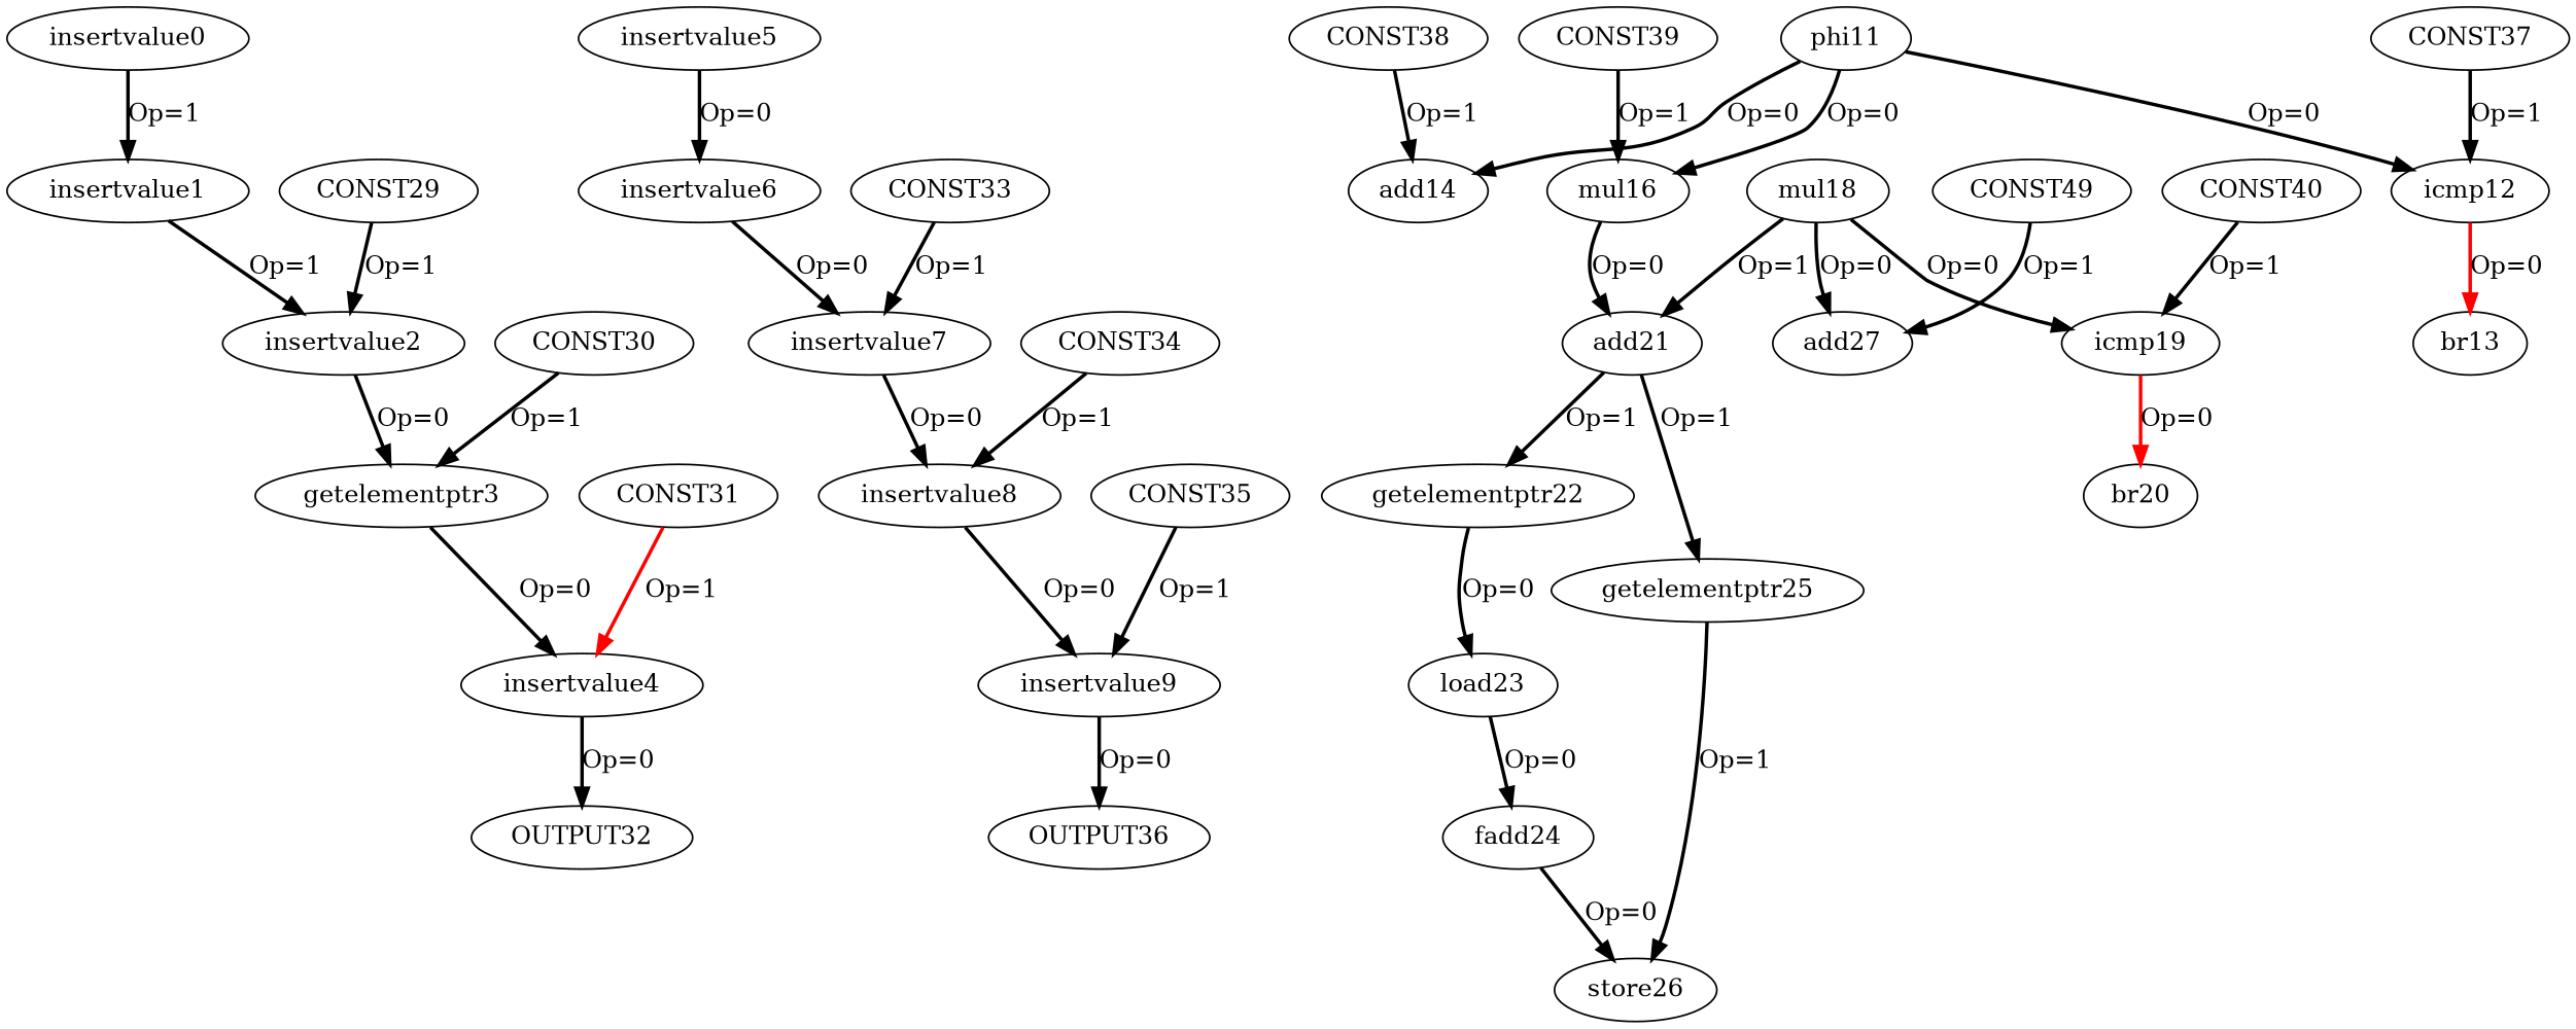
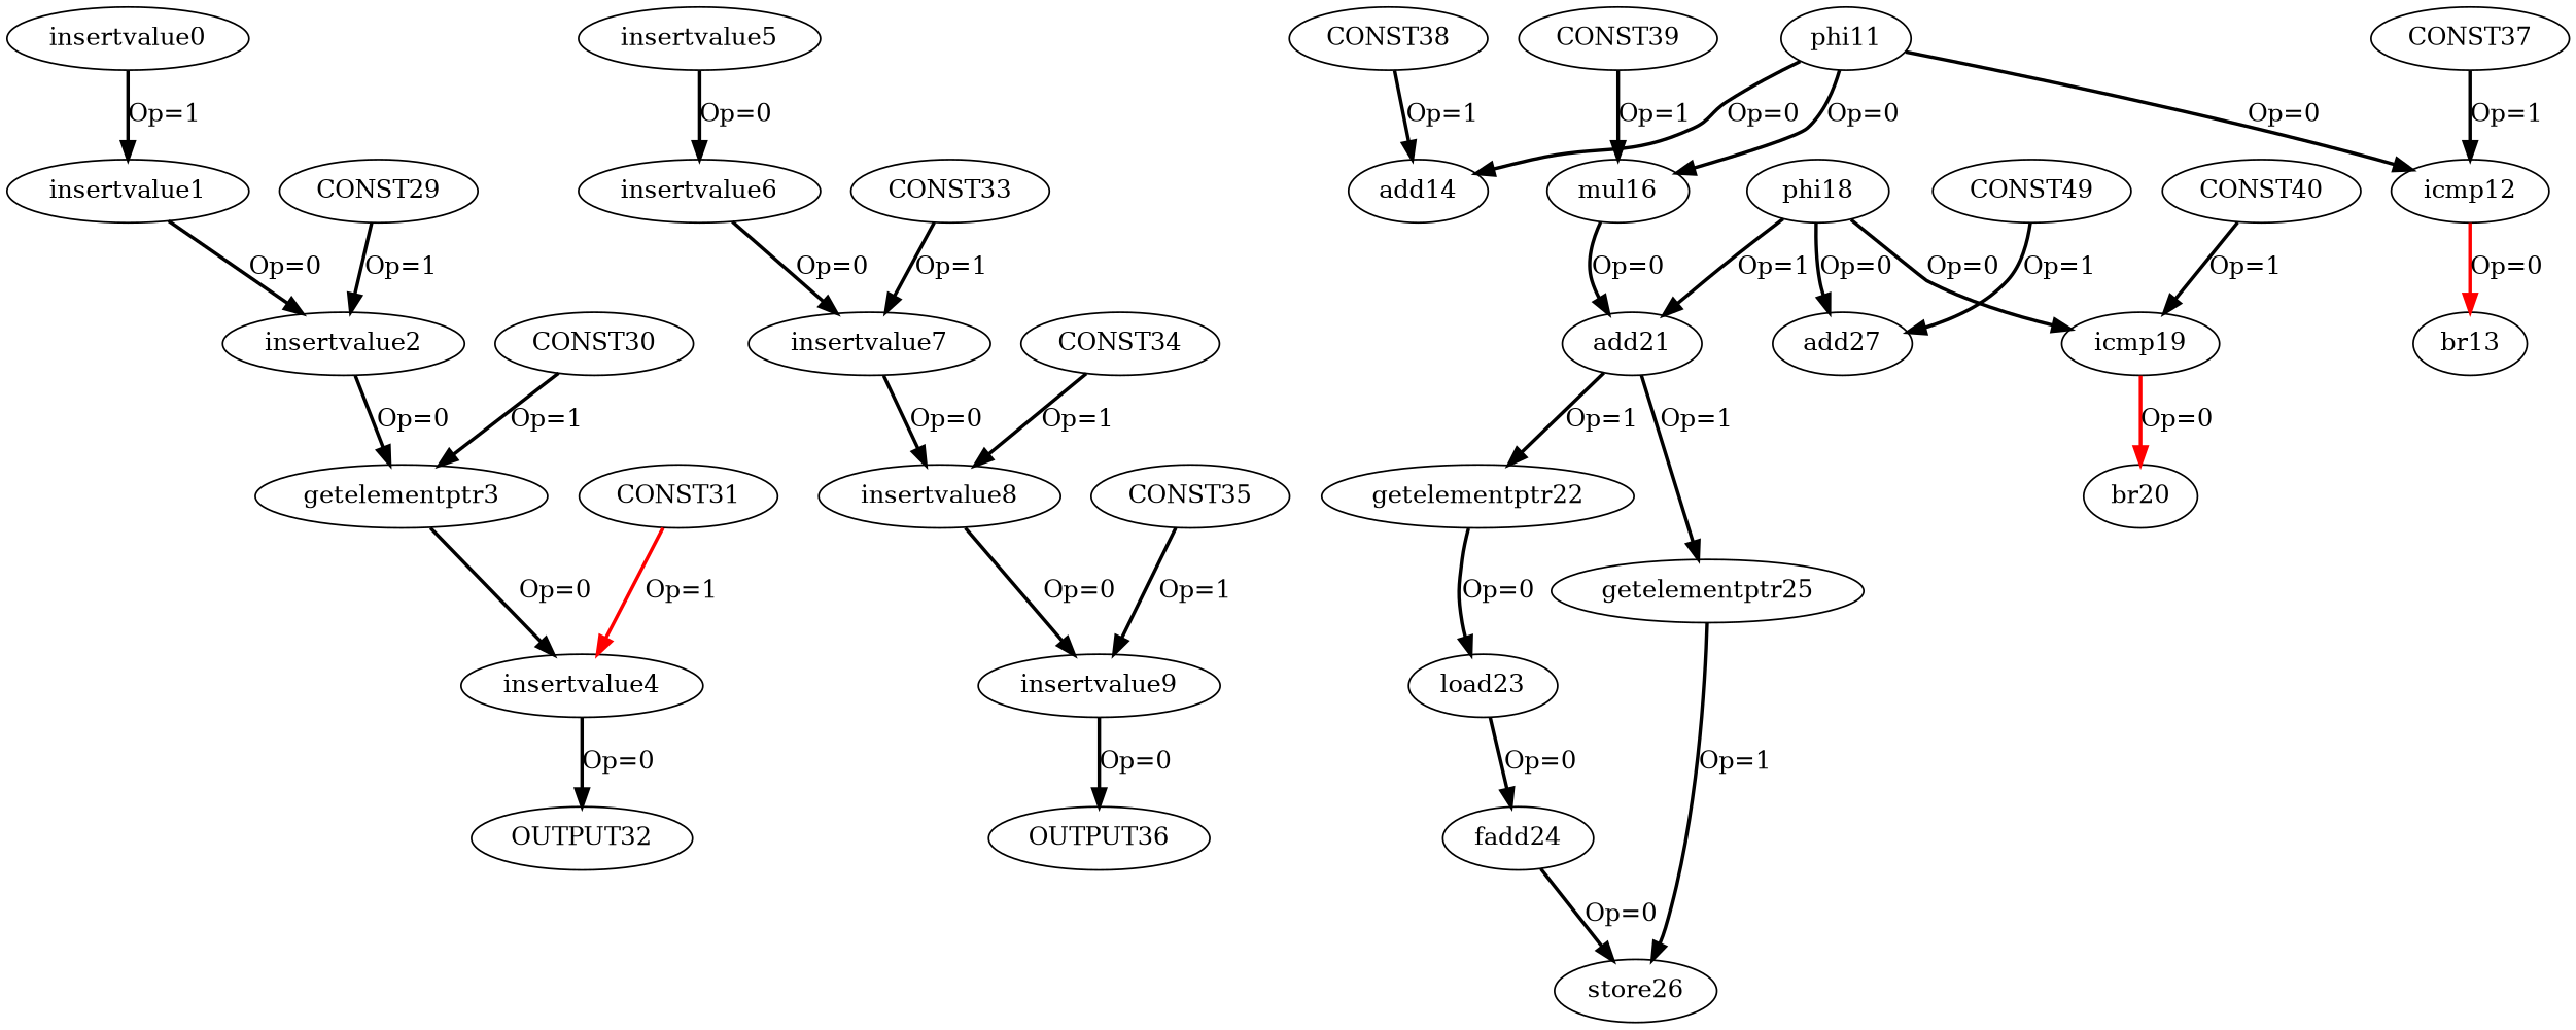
  digraph {
    edge [color=black style=bold]
    insertvalue0
    insertvalue1
    insertvalue2
    n4 [label=getelementptr3]
    insertvalue4
    CONST29
    OUTPUT32
    CONST30
    CONST31
    insertvalue5
    insertvalue6
    insertvalue7
    insertvalue8
    insertvalue9
    CONST33
    OUTPUT36
    CONST34
    CONST35
    phi11
    add14
    mul16
    icmp12
    add21
    br13
    getelementptr25
    getelementptr22
    CONST37
    CONST38
    CONST39
    store26
    load23
-   phi18 [label=mul18]
+   phi18
    add27
    icmp19
    br20
    CONST40
    fadd24
    n38 [label=CONST49]
    subgraph cluster_1 {
      label=level1
      style=dashed
      subgraph cluster_2 {
        label=level0
        style=dashed
      }
    }
    insertvalue0 -> insertvalue1 [label="Op=1"]
-   insertvalue1 -> insertvalue2 [label="Op=1"]
+   insertvalue1 -> insertvalue2 [label="Op=0"]
    insertvalue2 -> n4 [label="Op=0"]
    n4 -> insertvalue4 [label="Op=0"]
    insertvalue4 -> OUTPUT32 [label="Op=0"]
    CONST29 -> insertvalue2 [label="Op=1"]
    CONST30 -> n4 [label="Op=1"]
    CONST31 -> insertvalue4 [color=red label="Op=1"]
    insertvalue5 -> insertvalue6 [label="Op=0"]
    insertvalue6 -> insertvalue7 [label="Op=0"]
    insertvalue7 -> insertvalue8 [label="Op=0"]
    insertvalue8 -> insertvalue9 [label="Op=0"]
    insertvalue9 -> OUTPUT36 [label="Op=0"]
    CONST33 -> insertvalue7 [label="Op=1"]
    CONST34 -> insertvalue8 [label="Op=1"]
    CONST35 -> insertvalue9 [label="Op=1"]
    phi11 -> add14 [label="Op=0"]
    phi11 -> mul16 [label="Op=0"]
    phi11 -> icmp12 [label="Op=0"]
    mul16 -> add21 [label="Op=0"]
    icmp12 -> br13 [color=red label="Op=0"]
    add21 -> getelementptr25 [label="Op=1"]
    add21 -> getelementptr22 [label="Op=1"]
    getelementptr25 -> store26 [label="Op=1"]
    getelementptr22 -> load23 [label="Op=0"]
    CONST37 -> icmp12 [label="Op=1"]
    CONST38 -> add14 [label="Op=1"]
    CONST39 -> mul16 [label="Op=1"]
    load23 -> fadd24 [label="Op=0"]
    phi18 -> add21 [label="Op=1"]
    phi18 -> add27 [label="Op=0"]
    phi18 -> icmp19 [label="Op=0"]
    icmp19 -> br20 [color=red label="Op=0"]
    CONST40 -> icmp19 [label="Op=1"]
    fadd24 -> store26 [label="Op=0"]
    n38 -> add27 [label="Op=1"]
  }
